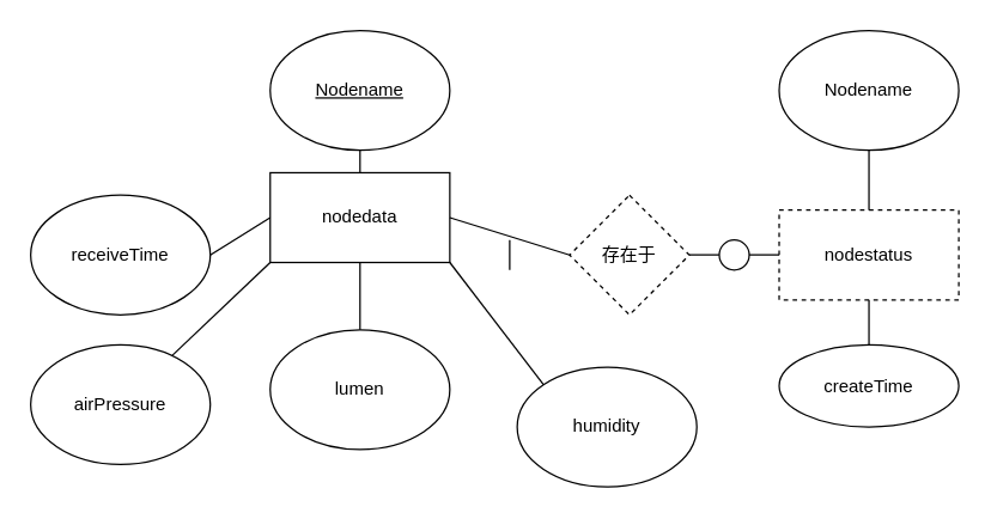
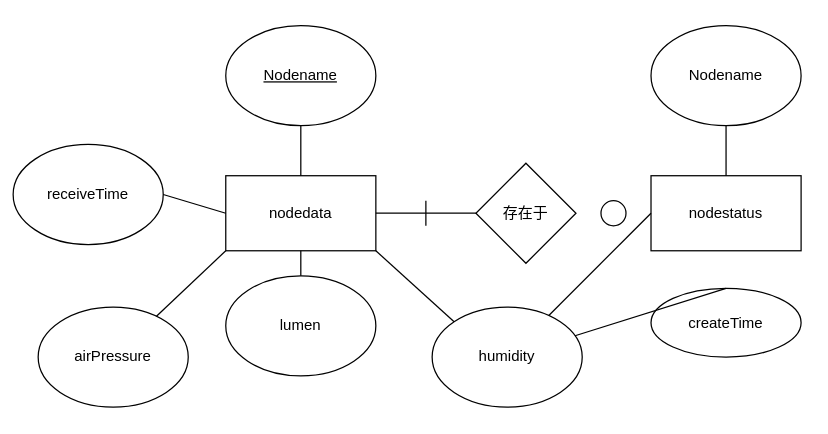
  <mxCell id="0" />
  <mxCell id="1" parent="0" />
- <mxCell id="2" value="receiveTime" style="ellipse;whiteSpace=wrap;html=1;" vertex="1" parent="1"><mxGeometry x="20" y="130" width="120" height="80" as="geometry" /></mxCell>
- <mxCell id="3" value="airPressure" style="ellipse;whiteSpace=wrap;html=1;" vertex="1" parent="1"><mxGeometry x="20" y="230" width="120" height="80" as="geometry" /></mxCell>
+ <mxCell id="2" value="receiveTime" style="ellipse;whiteSpace=wrap;html=1;" vertex="1" parent="1"><mxGeometry x="10" y="115" width="120" height="80" as="geometry" /></mxCell>
+ <mxCell id="3" value="airPressure" style="ellipse;whiteSpace=wrap;html=1;" vertex="1" parent="1"><mxGeometry x="30" y="245" width="120" height="80" as="geometry" /></mxCell>
  <mxCell id="4" value="lumen" style="ellipse;whiteSpace=wrap;html=1;" vertex="1" parent="1"><mxGeometry x="180" y="220" width="120" height="80" as="geometry" /></mxCell>
  <mxCell id="5" value="humidity" style="ellipse;whiteSpace=wrap;html=1;" vertex="1" parent="1"><mxGeometry x="345" y="245" width="120" height="80" as="geometry" /></mxCell>
  <mxCell id="6" value="&lt;u&gt;Nodename&lt;/u&gt;" style="ellipse;whiteSpace=wrap;html=1;" vertex="1" parent="1"><mxGeometry x="180" y="20" width="120" height="80" as="geometry" /></mxCell>
- <mxCell id="7" value="nodedata" style="rounded=0;whiteSpace=wrap;html=1;" vertex="1" parent="1"><mxGeometry x="180" y="115" width="120" height="60" as="geometry" /></mxCell>
- <mxCell id="8" value="nodestatus" style="rounded=0;whiteSpace=wrap;html=1;dashed=1;" vertex="1" parent="1"><mxGeometry x="520" y="140" width="120" height="60" as="geometry" /></mxCell>
+ <mxCell id="7" value="nodedata" style="rounded=0;whiteSpace=wrap;html=1;" vertex="1" parent="1"><mxGeometry x="180" y="140" width="120" height="60" as="geometry" /></mxCell>
+ <mxCell id="8" value="nodestatus" style="rounded=0;whiteSpace=wrap;html=1;" vertex="1" parent="1"><mxGeometry x="520" y="140" width="120" height="60" as="geometry" /></mxCell>
  <mxCell id="9" value="Nodename" style="ellipse;whiteSpace=wrap;html=1;" vertex="1" parent="1"><mxGeometry x="520" y="20" width="120" height="80" as="geometry" /></mxCell>
  <mxCell id="10" value="createTime" style="ellipse;whiteSpace=wrap;html=1;" vertex="1" parent="1"><mxGeometry x="520" y="230" width="120" height="55" as="geometry" /></mxCell>
  <mxCell id="11" value="" style="endArrow=none;html=1;rounded=0;exitX=0.5;exitY=0;exitDx=0;exitDy=0;entryX=0.5;entryY=1;entryDx=0;entryDy=0;" edge="1" parent="1" source="4" target="7"><mxGeometry width="50" height="50" relative="1" as="geometry"><mxPoint x="340" y="230" as="sourcePoint" /><mxPoint x="390" y="180" as="targetPoint" /></mxGeometry></mxCell>
  <mxCell id="12" value="" style="endArrow=none;html=1;rounded=0;exitX=1;exitY=1;exitDx=0;exitDy=0;entryX=0;entryY=0;entryDx=0;entryDy=0;" edge="1" parent="1" source="7" target="5"><mxGeometry width="50" height="50" relative="1" as="geometry"><mxPoint x="340" y="230" as="sourcePoint" /><mxPoint x="390" y="180" as="targetPoint" /></mxGeometry></mxCell>
  <mxCell id="13" value="" style="endArrow=none;html=1;rounded=0;exitX=0;exitY=1;exitDx=0;exitDy=0;" edge="1" parent="1" source="7" target="3"><mxGeometry width="50" height="50" relative="1" as="geometry"><mxPoint x="340" y="230" as="sourcePoint" /><mxPoint x="390" y="180" as="targetPoint" /></mxGeometry></mxCell>
  <mxCell id="14" value="" style="endArrow=none;html=1;rounded=0;exitX=1;exitY=0.5;exitDx=0;exitDy=0;entryX=0;entryY=0.5;entryDx=0;entryDy=0;" edge="1" parent="1" source="2" target="7"><mxGeometry width="50" height="50" relative="1" as="geometry"><mxPoint x="340" y="230" as="sourcePoint" /><mxPoint x="390" y="180" as="targetPoint" /></mxGeometry></mxCell>
  <mxCell id="15" value="" style="endArrow=none;html=1;rounded=0;entryX=0.5;entryY=1;entryDx=0;entryDy=0;" edge="1" parent="1" source="7" target="6"><mxGeometry width="50" height="50" relative="1" as="geometry"><mxPoint x="340" y="230" as="sourcePoint" /><mxPoint x="390" y="180" as="targetPoint" /></mxGeometry></mxCell>
  <mxCell id="16" value="" style="endArrow=none;html=1;rounded=0;entryX=0.5;entryY=1;entryDx=0;entryDy=0;" edge="1" parent="1" source="8" target="9"><mxGeometry width="50" height="50" relative="1" as="geometry"><mxPoint x="340" y="230" as="sourcePoint" /><mxPoint x="390" y="180" as="targetPoint" /></mxGeometry></mxCell>
- <mxCell id="17" value="" style="endArrow=none;html=1;rounded=0;entryX=0.5;entryY=1;entryDx=0;entryDy=0;exitX=0.5;exitY=0;exitDx=0;exitDy=0;" edge="1" parent="1" source="10" target="8"><mxGeometry width="50" height="50" relative="1" as="geometry"><mxPoint x="340" y="230" as="sourcePoint" /><mxPoint x="390" y="180" as="targetPoint" /></mxGeometry></mxCell>
- <mxCell id="18" value="存在于" style="rhombus;whiteSpace=wrap;html=1;dashed=1;" vertex="1" parent="1"><mxGeometry x="380" y="130" width="80" height="80" as="geometry" /></mxCell>
+ <mxCell id="17" value="" style="endArrow=none;html=1;rounded=0;exitX=0.5;exitY=0;exitDx=0;exitDy=0;" edge="1" parent="1" source="10" target="5"><mxGeometry width="50" height="50" relative="1" as="geometry"><mxPoint x="340" y="230" as="sourcePoint" /><mxPoint x="390" y="180" as="targetPoint" /></mxGeometry></mxCell>
+ <mxCell id="18" value="存在于" style="rhombus;whiteSpace=wrap;html=1;" vertex="1" parent="1"><mxGeometry x="380" y="130" width="80" height="80" as="geometry" /></mxCell>
  <mxCell id="19" value="" style="endArrow=none;html=1;rounded=0;exitX=1;exitY=0.5;exitDx=0;exitDy=0;entryX=0;entryY=0.5;entryDx=0;entryDy=0;" edge="1" parent="1" source="7" target="18"><mxGeometry width="50" height="50" relative="1" as="geometry"><mxPoint x="340" y="230" as="sourcePoint" /><mxPoint x="390" y="180" as="targetPoint" /></mxGeometry></mxCell>
- <mxCell id="20" value="" style="endArrow=none;html=1;rounded=0;exitX=0;exitY=0.5;exitDx=0;exitDy=0;entryX=1;entryY=0.5;entryDx=0;entryDy=0;" edge="1" parent="1" source="8" target="18"><mxGeometry width="50" height="50" relative="1" as="geometry"><mxPoint x="340" y="230" as="sourcePoint" /><mxPoint x="390" y="180" as="targetPoint" /></mxGeometry></mxCell>
+ <mxCell id="20" value="" style="endArrow=none;html=1;rounded=0;exitX=0;exitY=0.5;exitDx=0;exitDy=0;" edge="1" parent="1" source="8" target="5"><mxGeometry width="50" height="50" relative="1" as="geometry"><mxPoint x="340" y="230" as="sourcePoint" /><mxPoint x="390" y="180" as="targetPoint" /></mxGeometry></mxCell>
  <mxCell id="21" value="" style="endArrow=none;html=1;rounded=0;" edge="1" parent="1"><mxGeometry width="50" height="50" relative="1" as="geometry"><mxPoint x="340" y="180" as="sourcePoint" /><mxPoint x="340" y="160" as="targetPoint" /></mxGeometry></mxCell>
  <mxCell id="22" value="" style="ellipse;whiteSpace=wrap;html=1;aspect=fixed;" vertex="1" parent="1"><mxGeometry x="480" y="160" width="20" height="20" as="geometry" /></mxCell>
